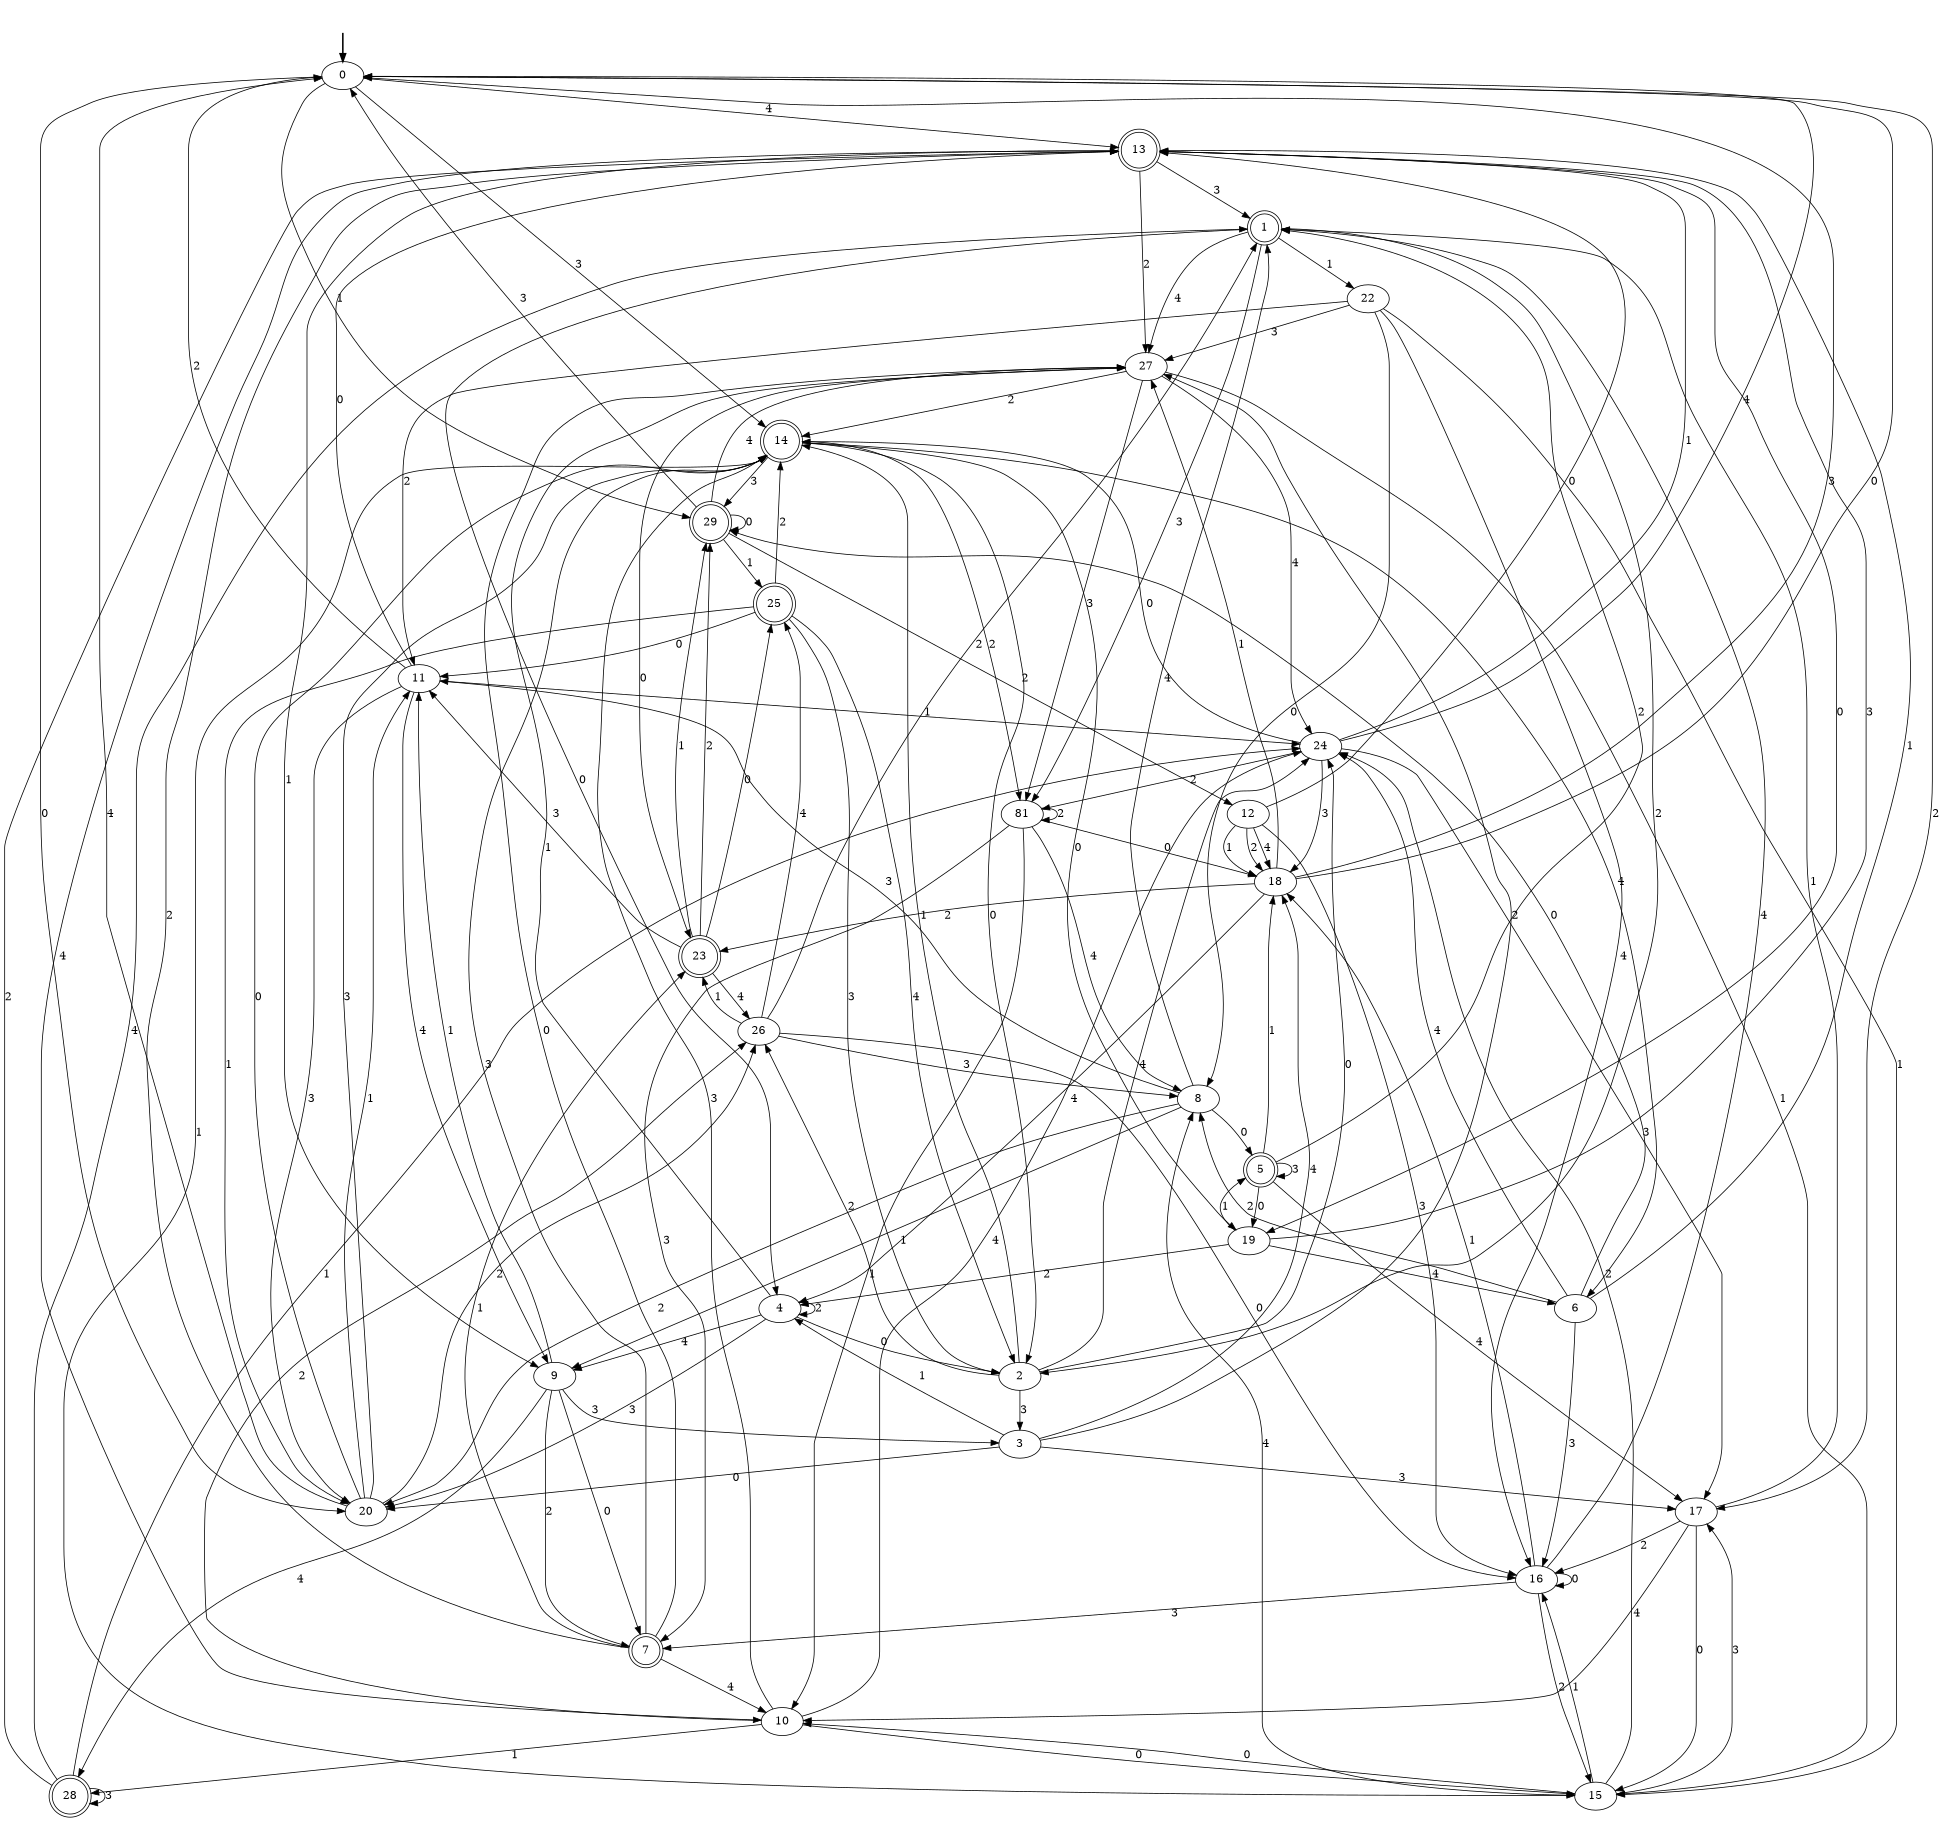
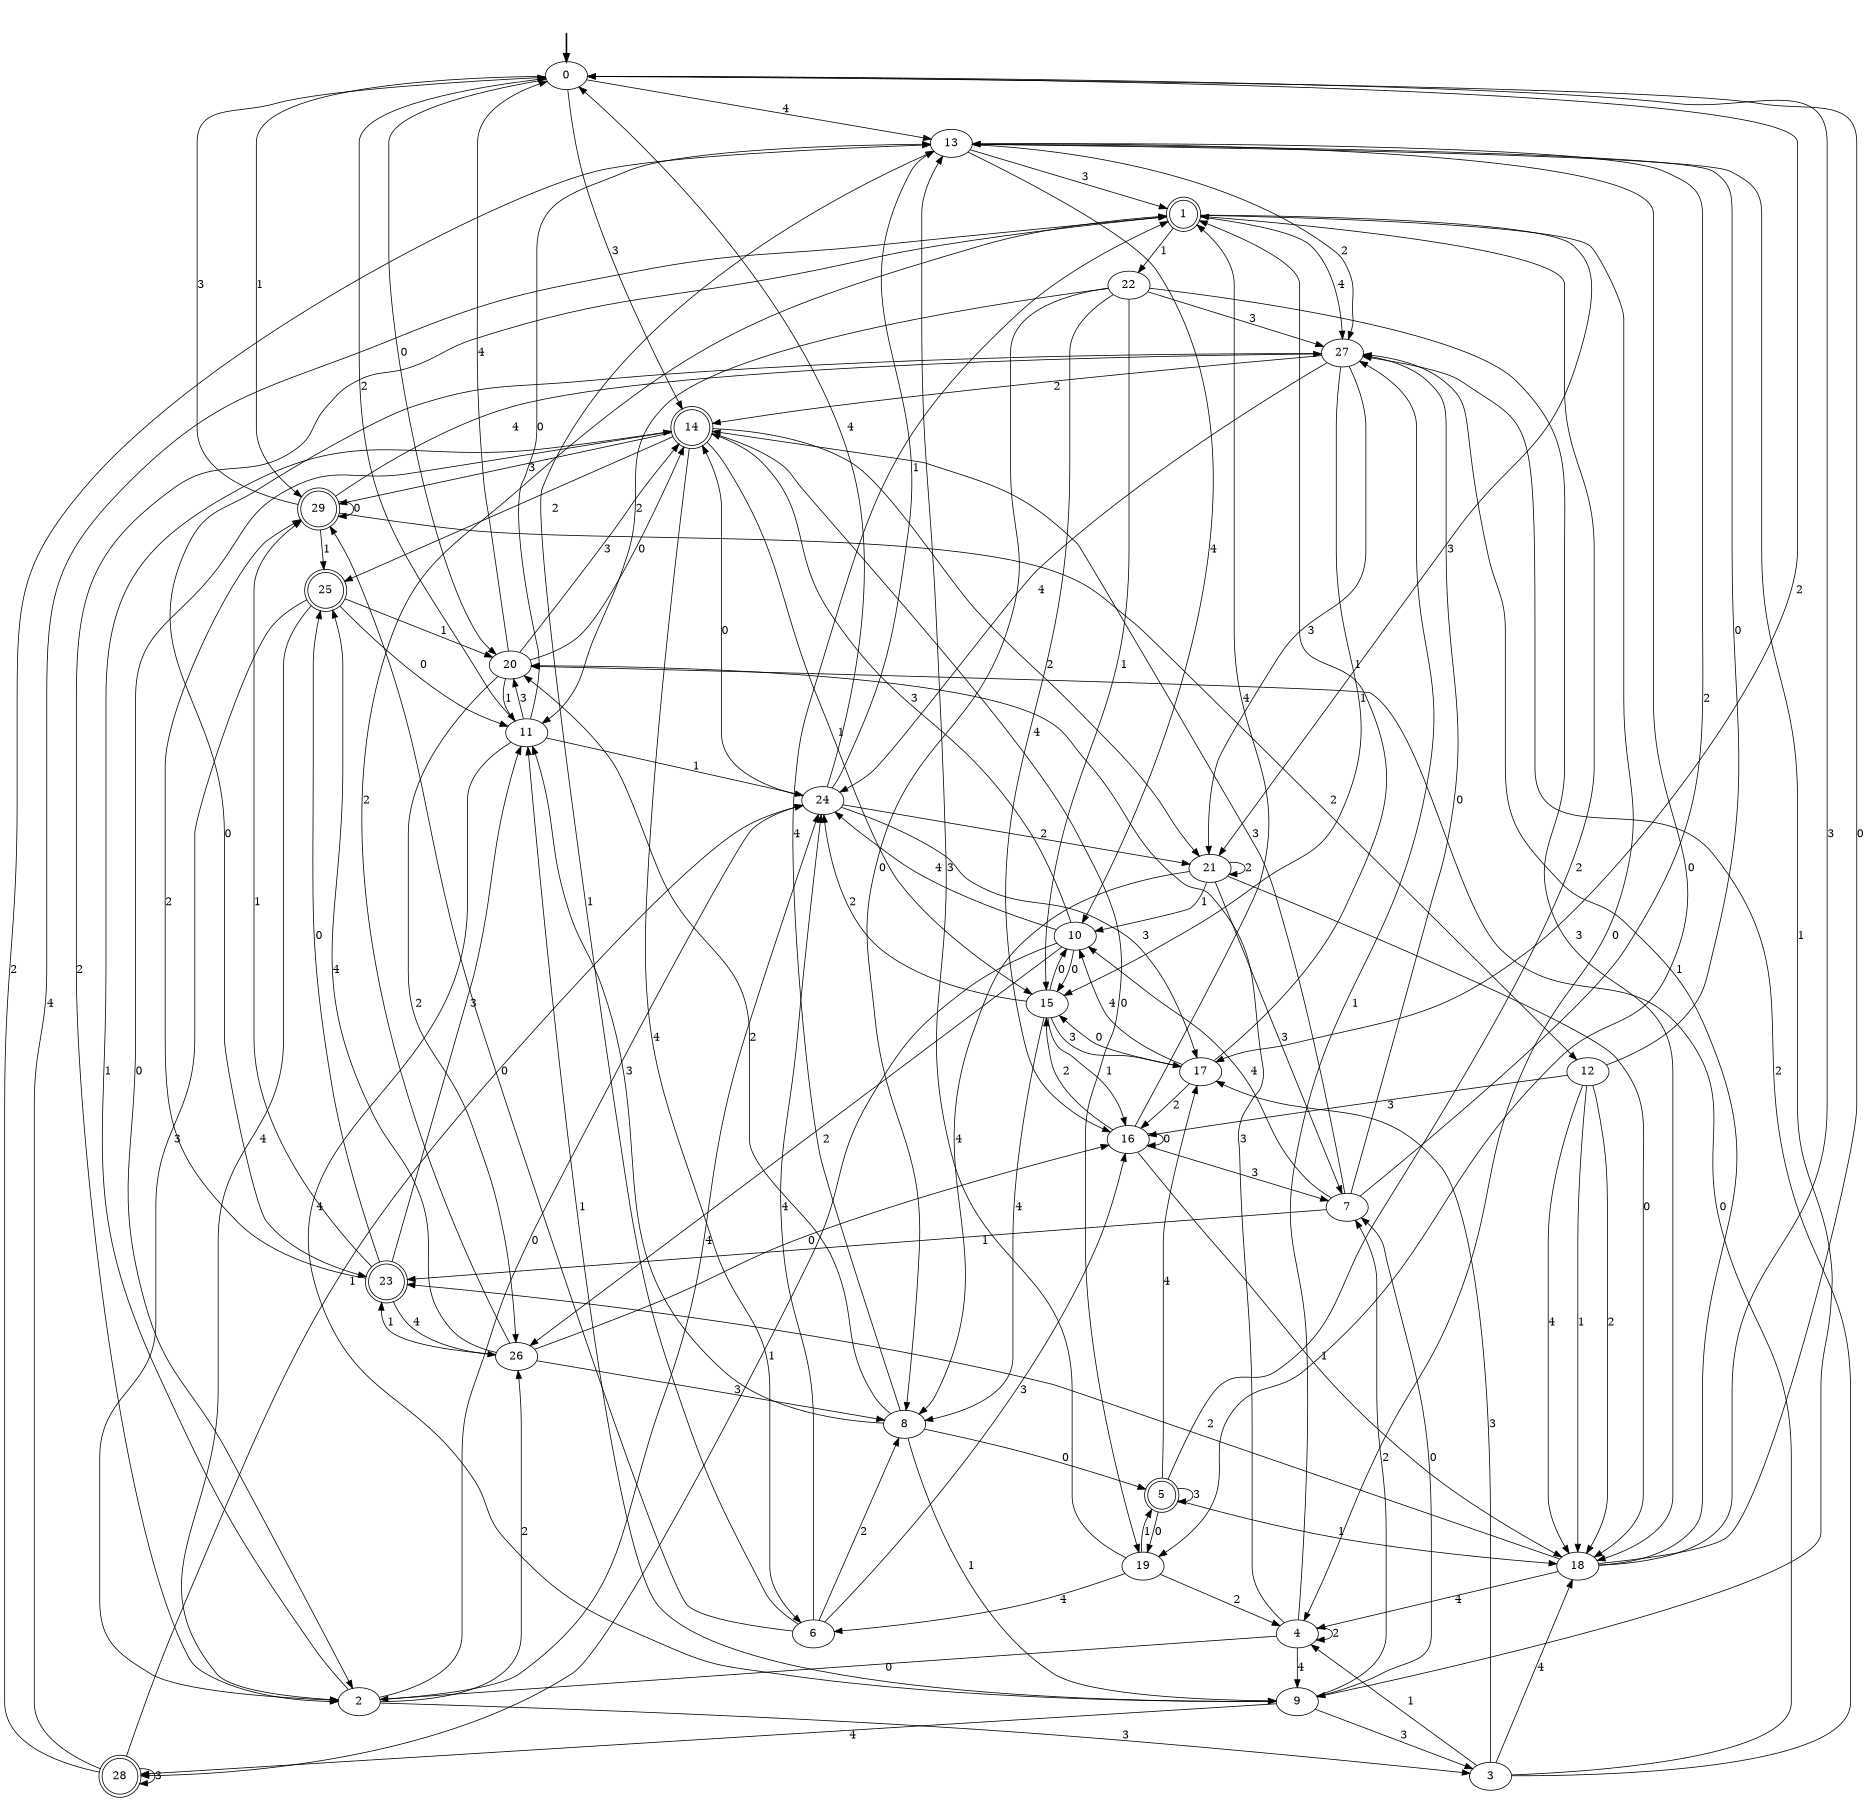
  digraph {
    fake [style=invisible]
    0 [root=true]
-   13 [shape=doublecircle]
+   13 [shape=ellipse]
    14 [shape=doublecircle]
    17
    20
    29 [shape=doublecircle]
    1 [shape=doublecircle]
    27
    9
    19
    10
    2
-   21 [label=81]
+   21
    6
    15
    16
    26
    11
    12
    25 [shape=doublecircle]
    4
    22
    3
    24
    18
    8
-   7 [shape=doublecircle]
+   7
    23 [shape=doublecircle]
    28 [shape=doublecircle]
    5 [shape=doublecircle]
    fake -> 0 [style=bold]
    0 -> 13 [label=4]
    0 -> 14 [label=3]
    0 -> 17 [label=2]
    0 -> 20 [label=0]
    0 -> 29 [label=1]
    13 -> 1 [label=3]
    13 -> 27 [label=2]
    13 -> 9 [label=1]
    13 -> 19 [label=0]
    13 -> 10 [label=4]
    14 -> 29 [label=3]
    14 -> 19 [label=0]
    14 -> 2 [label=0]
    14 -> 21 [label=2]
    14 -> 6 [label=4]
    14 -> 15 [label=1]
    17 -> 1 [label=1]
    17 -> 10 [label=4]
    17 -> 15 [label=0]
    17 -> 16 [label=2]
    20 -> 0 [label=4]
    20 -> 14 [label=0]
    20 -> 14 [label=3]
    20 -> 26 [label=2]
    20 -> 11 [label=1]
    29 -> 0 [label=3]
    29 -> 29 [label=0]
    29 -> 27 [label=4]
    29 -> 12 [label=2]
    29 -> 25 [label=1]
    1 -> 27 [label=4]
    1 -> 2 [label=2]
    1 -> 21 [label=3]
    1 -> 4 [label=0]
    1 -> 22 [label=1]
    27 -> 14 [label=2]
    27 -> 21 [label=3]
    27 -> 15 [label=1]
    27 -> 24 [label=4]
    27 -> 23 [label=0]
    9 -> 11 [label=1]
    9 -> 3 [label=3]
    9 -> 7 [label=2]
    9 -> 7 [label=0]
    9 -> 28 [label=4]
    19 -> 13 [label=3]
    19 -> 6 [label=4]
    19 -> 4 [label=2]
    19 -> 5 [label=1]
    10 -> 14 [label=3]
    10 -> 15 [label=0]
    10 -> 26 [label=2]
    10 -> 24 [label=4]
    10 -> 28 [label=1]
    2 -> 14 [label=1]
    2 -> 26 [label=2]
    2 -> 3 [label=3]
    2 -> 24 [label=0]
    2 -> 24 [label=4]
    21 -> 10 [label=1]
    21 -> 21 [label=2]
    21 -> 18 [label=0]
    21 -> 8 [label=4]
    21 -> 7 [label=3]
    6 -> 13 [label=1]
    6 -> 29 [label=0]
    6 -> 16 [label=3]
    6 -> 24 [label=4]
    6 -> 8 [label=2]
    15 -> 17 [label=3]
    15 -> 10 [label=0]
    15 -> 16 [label=1]
    15 -> 24 [label=2]
    15 -> 8 [label=4]
    16 -> 1 [label=4]
    16 -> 15 [label=2]
    16 -> 16 [label=0]
    16 -> 18 [label=1]
    16 -> 7 [label=3]
    26 -> 1 [label=2]
    26 -> 16 [label=0]
    26 -> 25 [label=4]
    26 -> 8 [label=3]
    26 -> 23 [label=1]
    11 -> 0 [label=2]
    11 -> 13 [label=0]
    11 -> 20 [label=3]
    11 -> 9 [label=4]
    11 -> 24 [label=1]
    12 -> 13 [label=0]
    12 -> 16 [label=3]
    12 -> 18 [label=4]
    12 -> 18 [label=1]
    12 -> 18 [label=2]
-   25 -> 14 [label=2]
+   14 -> 25 [label=2]
    25 -> 20 [label=1]
    25 -> 2 [label=3]
    25 -> 2 [label=4]
    25 -> 11 [label=0]
    4 -> 20 [label=3]
    4 -> 27 [label=1]
    4 -> 9 [label=4]
    4 -> 2 [label=0]
    4 -> 4 [label=2]
    22 -> 27 [label=3]
    22 -> 15 [label=1]
    22 -> 16 [label=4]
    22 -> 11 [label=2]
    22 -> 8 [label=0]
    3 -> 17 [label=3]
    3 -> 20 [label=0]
    3 -> 27 [label=2]
    3 -> 4 [label=1]
    3 -> 18 [label=4]
    24 -> 0 [label=4]
    24 -> 13 [label=1]
    24 -> 14 [label=0]
    24 -> 17 [label=3]
    24 -> 21 [label=2]
-   24 -> 18 [label=3]
+   22 -> 18 [label=3]
    18 -> 0 [label=3]
    18 -> 0 [label=0]
    18 -> 27 [label=1]
    18 -> 4 [label=4]
    18 -> 23 [label=2]
    8 -> 20 [label=2]
    8 -> 1 [label=4]
    8 -> 9 [label=1]
    8 -> 11 [label=3]
    8 -> 5 [label=0]
    7 -> 13 [label=2]
    7 -> 14 [label=3]
    7 -> 27 [label=0]
    7 -> 10 [label=4]
    7 -> 23 [label=1]
    23 -> 29 [label=1]
    23 -> 29 [label=2]
    23 -> 26 [label=4]
    23 -> 11 [label=3]
    23 -> 25 [label=0]
    28 -> 13 [label=2]
    28 -> 1 [label=4]
    28 -> 24 [label=1]
    28 -> 28 [label=3]
    5 -> 17 [label=4]
    5 -> 1 [label=2]
    5 -> 19 [label=0]
    5 -> 18 [label=1]
    5 -> 5 [label=3]
  }
